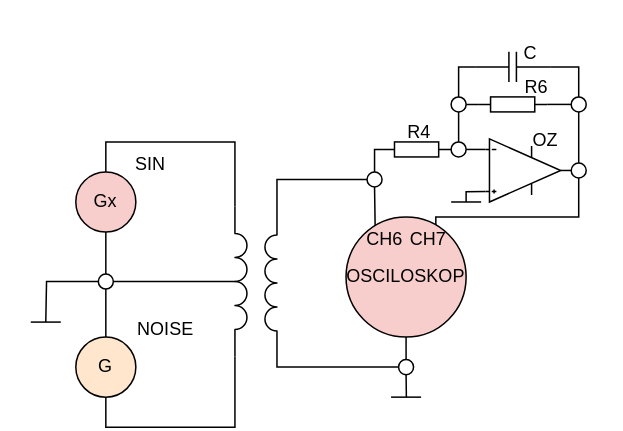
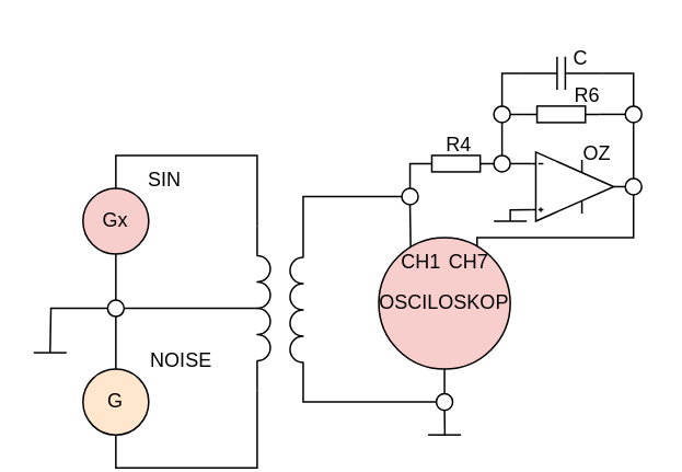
  <mxCell id="0" />
  <mxCell id="1" parent="0" />
  <mxCell id="2" value="Gx" style="ellipse;whiteSpace=wrap;html=1;aspect=fixed;fillColor=#f8cecc;" vertex="1" parent="1"><mxGeometry x="50" y="114" width="40" height="40" as="geometry" /></mxCell>
  <mxCell id="3" style="edgeStyle=orthogonalEdgeStyle;rounded=0;orthogonalLoop=1;jettySize=auto;html=1;exitX=0.5;exitY=0;exitDx=0;exitDy=0;entryX=0.5;entryY=1;entryDx=0;entryDy=0;endArrow=none;endFill=0;startArrow=none;" edge="1" parent="1" source="12" target="2"><mxGeometry relative="1" as="geometry" /></mxCell>
  <mxCell id="4" value="G" style="ellipse;whiteSpace=wrap;html=1;aspect=fixed;fillColor=#ffe6cc;" vertex="1" parent="1"><mxGeometry x="50" y="224" width="40" height="40" as="geometry" /></mxCell>
  <mxCell id="5" value="SIN" style="text;html=1;strokeColor=none;fillColor=none;align=center;verticalAlign=middle;whiteSpace=wrap;rounded=0;" vertex="1" parent="1"><mxGeometry x="70" y="94" width="60" height="30" as="geometry" /></mxCell>
  <mxCell id="6" value="NOISE" style="text;html=1;strokeColor=none;fillColor=none;align=center;verticalAlign=middle;whiteSpace=wrap;rounded=0;" vertex="1" parent="1"><mxGeometry x="80" y="204" width="60" height="30" as="geometry" /></mxCell>
  <mxCell id="7" style="edgeStyle=orthogonalEdgeStyle;rounded=0;orthogonalLoop=1;jettySize=auto;html=1;exitX=0;exitY=1;exitDx=0;exitDy=0;exitPerimeter=0;entryX=0.5;entryY=0;entryDx=0;entryDy=0;endArrow=none;endFill=0;" edge="1" parent="1" source="9" target="2"><mxGeometry relative="1" as="geometry" /></mxCell>
  <mxCell id="8" style="edgeStyle=orthogonalEdgeStyle;rounded=0;orthogonalLoop=1;jettySize=auto;html=1;exitX=1;exitY=1;exitDx=0;exitDy=0;exitPerimeter=0;entryX=0.5;entryY=1;entryDx=0;entryDy=0;endArrow=none;endFill=0;" edge="1" parent="1" source="9" target="4"><mxGeometry relative="1" as="geometry" /></mxCell>
  <mxCell id="9" value="" style="pointerEvents=1;verticalLabelPosition=bottom;shadow=0;dashed=0;align=center;html=1;verticalAlign=top;shape=mxgraph.electrical.inductors.inductor_3;rotation=90;" vertex="1" parent="1"><mxGeometry x="110" y="183" width="100" height="8" as="geometry" /></mxCell>
  <mxCell id="10" style="edgeStyle=orthogonalEdgeStyle;rounded=0;orthogonalLoop=1;jettySize=auto;html=1;exitX=1;exitY=0.5;exitDx=0;exitDy=0;entryX=0.5;entryY=0.958;entryDx=0;entryDy=0;entryPerimeter=0;endArrow=none;endFill=0;" edge="1" parent="1" source="12" target="9"><mxGeometry relative="1" as="geometry" /></mxCell>
  <mxCell id="11" style="edgeStyle=orthogonalEdgeStyle;rounded=0;orthogonalLoop=1;jettySize=auto;html=1;exitX=0;exitY=0.5;exitDx=0;exitDy=0;endArrow=none;endFill=0;" edge="1" parent="1" source="12"><mxGeometry relative="1" as="geometry"><mxPoint x="30" y="214" as="targetPoint" /></mxGeometry></mxCell>
  <mxCell id="12" value="" style="ellipse;whiteSpace=wrap;html=1;aspect=fixed;" vertex="1" parent="1"><mxGeometry x="65" y="182" width="10" height="10" as="geometry" /></mxCell>
  <mxCell id="13" value="" style="edgeStyle=orthogonalEdgeStyle;rounded=0;orthogonalLoop=1;jettySize=auto;html=1;exitX=0.5;exitY=0;exitDx=0;exitDy=0;entryX=0.5;entryY=1;entryDx=0;entryDy=0;endArrow=none;endFill=0;" edge="1" parent="1" source="4" target="12"><mxGeometry relative="1" as="geometry"><mxPoint x="70" y="224" as="sourcePoint" /><mxPoint x="70" y="154" as="targetPoint" /></mxGeometry></mxCell>
  <mxCell id="14" value="" style="endArrow=none;startArrow=none;html=1;rounded=0;startFill=0;endFill=0;" edge="1" parent="1"><mxGeometry width="50" height="50" relative="1" as="geometry"><mxPoint x="40" y="214" as="sourcePoint" /><mxPoint x="20" y="214" as="targetPoint" /></mxGeometry></mxCell>
  <mxCell id="15" value="" style="pointerEvents=1;verticalLabelPosition=bottom;shadow=0;dashed=0;align=center;html=1;verticalAlign=top;shape=mxgraph.electrical.inductors.inductor_3;rotation=-90;" vertex="1" parent="1"><mxGeometry x="130" y="184" width="100" height="8" as="geometry" /></mxCell>
  <mxCell id="16" value="" style="endArrow=none;startArrow=none;html=1;rounded=0;startFill=0;endFill=0;" edge="1" parent="1"><mxGeometry width="50" height="50" relative="1" as="geometry"><mxPoint x="280" y="264" as="sourcePoint" /><mxPoint x="260" y="264" as="targetPoint" /></mxGeometry></mxCell>
  <mxCell id="17" style="edgeStyle=orthogonalEdgeStyle;rounded=0;orthogonalLoop=1;jettySize=auto;html=1;exitX=0;exitY=0.5;exitDx=0;exitDy=0;entryX=1;entryY=1;entryDx=0;entryDy=0;entryPerimeter=0;startArrow=none;startFill=0;endArrow=none;endFill=0;" edge="1" parent="1" source="20" target="15"><mxGeometry relative="1" as="geometry"><Array as="points"><mxPoint x="184" y="119" /></Array></mxGeometry></mxCell>
  <mxCell id="18" style="edgeStyle=orthogonalEdgeStyle;rounded=0;orthogonalLoop=1;jettySize=auto;html=1;exitX=0.5;exitY=1;exitDx=0;exitDy=0;entryX=0.243;entryY=0.115;entryDx=0;entryDy=0;entryPerimeter=0;startArrow=none;startFill=0;endArrow=none;endFill=0;" edge="1" parent="1" source="20" target="44"><mxGeometry relative="1" as="geometry" /></mxCell>
  <mxCell id="19" style="edgeStyle=orthogonalEdgeStyle;rounded=0;orthogonalLoop=1;jettySize=auto;html=1;exitX=0.5;exitY=0;exitDx=0;exitDy=0;entryX=0;entryY=0.5;entryDx=0;entryDy=0;entryPerimeter=0;startArrow=none;startFill=0;endArrow=none;endFill=0;" edge="1" parent="1" source="20" target="25"><mxGeometry relative="1" as="geometry"><Array as="points"><mxPoint x="249" y="99" /></Array></mxGeometry></mxCell>
  <mxCell id="20" value="" style="ellipse;whiteSpace=wrap;html=1;aspect=fixed;" vertex="1" parent="1"><mxGeometry x="244" y="114" width="10" height="10" as="geometry" /></mxCell>
  <mxCell id="21" style="edgeStyle=orthogonalEdgeStyle;rounded=0;orthogonalLoop=1;jettySize=auto;html=1;exitX=0.5;exitY=0;exitDx=0;exitDy=0;entryX=0.5;entryY=1;entryDx=0;entryDy=0;startArrow=none;startFill=0;endArrow=none;endFill=0;" edge="1" parent="1" source="24" target="44"><mxGeometry relative="1" as="geometry" /></mxCell>
  <mxCell id="22" style="edgeStyle=orthogonalEdgeStyle;rounded=0;orthogonalLoop=1;jettySize=auto;html=1;exitX=0;exitY=0.5;exitDx=0;exitDy=0;entryX=0;entryY=1;entryDx=0;entryDy=0;entryPerimeter=0;startArrow=none;startFill=0;endArrow=none;endFill=0;" edge="1" parent="1" source="24" target="15"><mxGeometry relative="1" as="geometry"><Array as="points"><mxPoint x="184" y="244" /></Array></mxGeometry></mxCell>
  <mxCell id="23" style="edgeStyle=orthogonalEdgeStyle;rounded=0;orthogonalLoop=1;jettySize=auto;html=1;exitX=0.5;exitY=1;exitDx=0;exitDy=0;startArrow=none;startFill=0;endArrow=none;endFill=0;" edge="1" parent="1" source="24"><mxGeometry relative="1" as="geometry"><mxPoint x="270.2" y="264" as="targetPoint" /></mxGeometry></mxCell>
  <mxCell id="24" value="" style="ellipse;whiteSpace=wrap;html=1;aspect=fixed;" vertex="1" parent="1"><mxGeometry x="265" y="239" width="10" height="10" as="geometry" /></mxCell>
  <mxCell id="25" value="" style="pointerEvents=1;verticalLabelPosition=bottom;shadow=0;dashed=0;align=center;html=1;verticalAlign=top;shape=mxgraph.electrical.resistors.resistor_1;" vertex="1" parent="1"><mxGeometry x="254" y="94" width="46" height="10" as="geometry" /></mxCell>
  <mxCell id="26" style="edgeStyle=orthogonalEdgeStyle;rounded=0;orthogonalLoop=1;jettySize=auto;html=1;exitX=1;exitY=0.5;exitDx=0;exitDy=0;exitPerimeter=0;entryX=0;entryY=0.5;entryDx=0;entryDy=0;startArrow=none;startFill=0;endArrow=none;endFill=0;" edge="1" parent="1" source="27" target="37"><mxGeometry relative="1" as="geometry" /></mxCell>
  <mxCell id="27" value="" style="pointerEvents=1;verticalLabelPosition=bottom;shadow=0;dashed=0;align=center;html=1;verticalAlign=top;shape=mxgraph.electrical.resistors.resistor_1;" vertex="1" parent="1"><mxGeometry x="318" y="64" width="46" height="10" as="geometry" /></mxCell>
  <mxCell id="28" style="edgeStyle=orthogonalEdgeStyle;rounded=0;orthogonalLoop=1;jettySize=auto;html=1;exitX=0.5;exitY=0;exitDx=0;exitDy=0;entryX=0;entryY=0.5;entryDx=0;entryDy=0;entryPerimeter=0;startArrow=none;startFill=0;endArrow=none;endFill=0;" edge="1" parent="1" source="32" target="27"><mxGeometry relative="1" as="geometry"><Array as="points"><mxPoint x="305" y="69" /></Array></mxGeometry></mxCell>
  <mxCell id="29" style="edgeStyle=orthogonalEdgeStyle;rounded=0;orthogonalLoop=1;jettySize=auto;html=1;exitX=1;exitY=0.5;exitDx=0;exitDy=0;entryX=0;entryY=0.165;entryDx=0;entryDy=0;entryPerimeter=0;startArrow=none;startFill=0;endArrow=none;endFill=0;" edge="1" parent="1" source="30" target="40"><mxGeometry relative="1" as="geometry" /></mxCell>
  <mxCell id="30" value="" style="ellipse;whiteSpace=wrap;html=1;aspect=fixed;" vertex="1" parent="1"><mxGeometry x="300" y="94" width="10" height="10" as="geometry" /></mxCell>
  <mxCell id="31" style="edgeStyle=orthogonalEdgeStyle;rounded=0;orthogonalLoop=1;jettySize=auto;html=1;exitX=0.5;exitY=0;exitDx=0;exitDy=0;entryX=0;entryY=0.5;entryDx=0;entryDy=0;entryPerimeter=0;startArrow=none;startFill=0;endArrow=none;endFill=0;" edge="1" parent="1" source="32" target="35"><mxGeometry relative="1" as="geometry"><Array as="points"><mxPoint x="305" y="44" /></Array></mxGeometry></mxCell>
  <mxCell id="32" value="" style="ellipse;whiteSpace=wrap;html=1;aspect=fixed;" vertex="1" parent="1"><mxGeometry x="300" y="64" width="10" height="10" as="geometry" /></mxCell>
  <mxCell id="33" value="" style="edgeStyle=orthogonalEdgeStyle;rounded=0;orthogonalLoop=1;jettySize=auto;html=1;exitX=0.5;exitY=0;exitDx=0;exitDy=0;entryX=0.5;entryY=1;entryDx=0;entryDy=0;startArrow=none;startFill=0;endArrow=none;endFill=0;" edge="1" parent="1" source="30" target="32"><mxGeometry relative="1" as="geometry"><mxPoint x="305" y="94" as="sourcePoint" /><mxPoint x="318" y="69" as="targetPoint" /><Array as="points"><mxPoint x="305" y="84" /><mxPoint x="305" y="84" /></Array></mxGeometry></mxCell>
  <mxCell id="34" style="edgeStyle=orthogonalEdgeStyle;rounded=0;orthogonalLoop=1;jettySize=auto;html=1;exitX=1;exitY=0.5;exitDx=0;exitDy=0;exitPerimeter=0;entryX=0.5;entryY=0;entryDx=0;entryDy=0;startArrow=none;startFill=0;endArrow=none;endFill=0;" edge="1" parent="1" source="35" target="37"><mxGeometry relative="1" as="geometry" /></mxCell>
  <mxCell id="35" value="" style="pointerEvents=1;verticalLabelPosition=bottom;shadow=0;dashed=0;align=center;html=1;verticalAlign=top;shape=mxgraph.electrical.capacitors.capacitor_1;" vertex="1" parent="1"><mxGeometry x="316" y="34" width="50" height="20" as="geometry" /></mxCell>
  <mxCell id="36" style="edgeStyle=orthogonalEdgeStyle;rounded=0;orthogonalLoop=1;jettySize=auto;html=1;exitX=0.5;exitY=1;exitDx=0;exitDy=0;entryX=0.5;entryY=0;entryDx=0;entryDy=0;startArrow=none;startFill=0;endArrow=none;endFill=0;" edge="1" parent="1" source="37" target="42"><mxGeometry relative="1" as="geometry" /></mxCell>
  <mxCell id="37" value="" style="ellipse;whiteSpace=wrap;html=1;aspect=fixed;" vertex="1" parent="1"><mxGeometry x="380" y="64" width="10" height="10" as="geometry" /></mxCell>
  <mxCell id="38" style="edgeStyle=orthogonalEdgeStyle;rounded=0;orthogonalLoop=1;jettySize=auto;html=1;exitX=1;exitY=0.5;exitDx=0;exitDy=0;exitPerimeter=0;entryX=0;entryY=0.5;entryDx=0;entryDy=0;startArrow=none;startFill=0;endArrow=none;endFill=0;" edge="1" parent="1" source="40" target="42"><mxGeometry relative="1" as="geometry" /></mxCell>
  <mxCell id="39" style="edgeStyle=orthogonalEdgeStyle;rounded=0;orthogonalLoop=1;jettySize=auto;html=1;exitX=0;exitY=0.835;exitDx=0;exitDy=0;exitPerimeter=0;startArrow=none;startFill=0;endArrow=none;endFill=0;" edge="1" parent="1" source="40"><mxGeometry relative="1" as="geometry"><mxPoint x="310" y="134" as="targetPoint" /></mxGeometry></mxCell>
  <mxCell id="40" value="" style="verticalLabelPosition=bottom;shadow=0;dashed=0;align=center;html=1;verticalAlign=top;shape=mxgraph.electrical.abstract.operational_amp_1;" vertex="1" parent="1"><mxGeometry x="323" y="92" width="50" height="42" as="geometry" /></mxCell>
  <mxCell id="41" style="edgeStyle=orthogonalEdgeStyle;rounded=0;orthogonalLoop=1;jettySize=auto;html=1;exitX=0.5;exitY=1;exitDx=0;exitDy=0;startArrow=none;startFill=0;endArrow=none;endFill=0;entryX=0.748;entryY=0.075;entryDx=0;entryDy=0;entryPerimeter=0;" edge="1" parent="1" source="42" target="44"><mxGeometry relative="1" as="geometry"><Array as="points"><mxPoint x="385" y="144" /><mxPoint x="290" y="144" /></Array></mxGeometry></mxCell>
  <mxCell id="42" value="" style="ellipse;whiteSpace=wrap;html=1;aspect=fixed;" vertex="1" parent="1"><mxGeometry x="380" y="108" width="10" height="10" as="geometry" /></mxCell>
  <mxCell id="43" value="" style="endArrow=none;startArrow=none;html=1;rounded=0;startFill=0;endFill=0;" edge="1" parent="1"><mxGeometry width="50" height="50" relative="1" as="geometry"><mxPoint x="320" y="134" as="sourcePoint" /><mxPoint x="300" y="134" as="targetPoint" /></mxGeometry></mxCell>
  <mxCell id="44" value="OSCILOSKOP" style="ellipse;whiteSpace=wrap;html=1;aspect=fixed;fillColor=#f8cecc;" vertex="1" parent="1"><mxGeometry x="230" y="144" width="80" height="80" as="geometry" /></mxCell>
- <mxCell id="45" value="CH6" style="text;html=1;strokeColor=none;fillColor=none;align=center;verticalAlign=middle;whiteSpace=wrap;rounded=0;" vertex="1" parent="1"><mxGeometry x="226" y="144" width="60" height="30" as="geometry" /></mxCell>
+ <mxCell id="45" value="CH1" style="text;html=1;strokeColor=none;fillColor=none;align=center;verticalAlign=middle;whiteSpace=wrap;rounded=0;" vertex="1" parent="1"><mxGeometry x="226" y="144" width="60" height="30" as="geometry" /></mxCell>
  <mxCell id="46" value="CH7" style="text;html=1;strokeColor=none;fillColor=none;align=center;verticalAlign=middle;whiteSpace=wrap;rounded=0;" vertex="1" parent="1"><mxGeometry x="255" y="144" width="60" height="30" as="geometry" /></mxCell>
  <mxCell id="47" value="R4" style="text;html=1;strokeColor=none;fillColor=none;align=center;verticalAlign=middle;whiteSpace=wrap;rounded=0;" vertex="1" parent="1"><mxGeometry x="249" y="73" width="60" height="30" as="geometry" /></mxCell>
  <mxCell id="48" value="R6" style="text;html=1;strokeColor=none;fillColor=none;align=center;verticalAlign=middle;whiteSpace=wrap;rounded=0;" vertex="1" parent="1"><mxGeometry x="327" y="43" width="60" height="30" as="geometry" /></mxCell>
  <mxCell id="49" value="C" style="text;html=1;strokeColor=none;fillColor=none;align=center;verticalAlign=middle;whiteSpace=wrap;rounded=0;" vertex="1" parent="1"><mxGeometry x="323" y="20" width="60" height="30" as="geometry" /></mxCell>
  <mxCell id="50" value="OZ" style="text;html=1;strokeColor=none;fillColor=none;align=center;verticalAlign=middle;whiteSpace=wrap;rounded=0;" vertex="1" parent="1"><mxGeometry x="333" y="78" width="60" height="30" as="geometry" /></mxCell>
